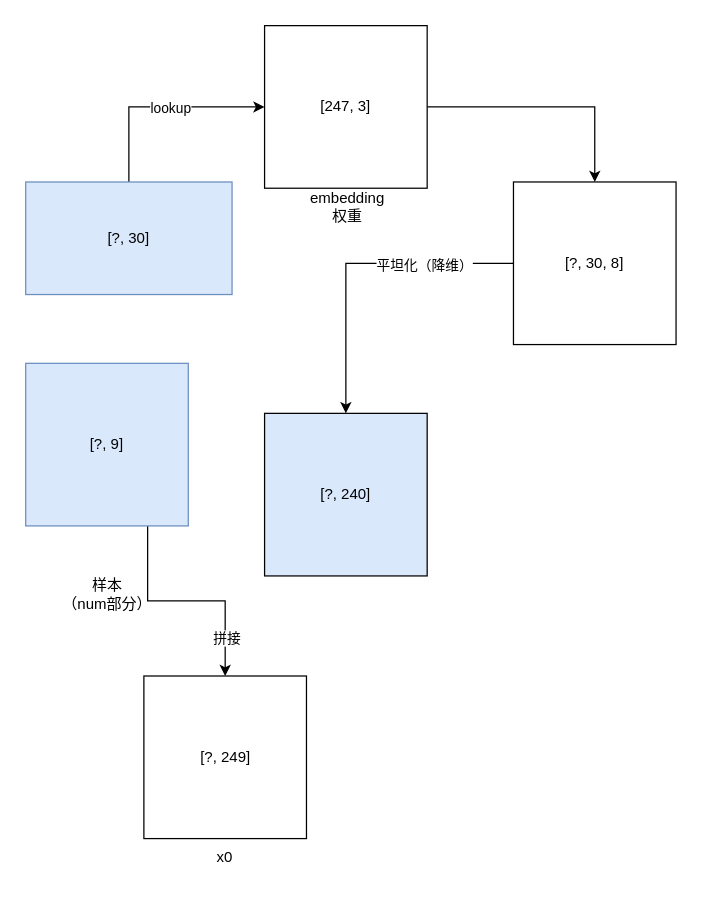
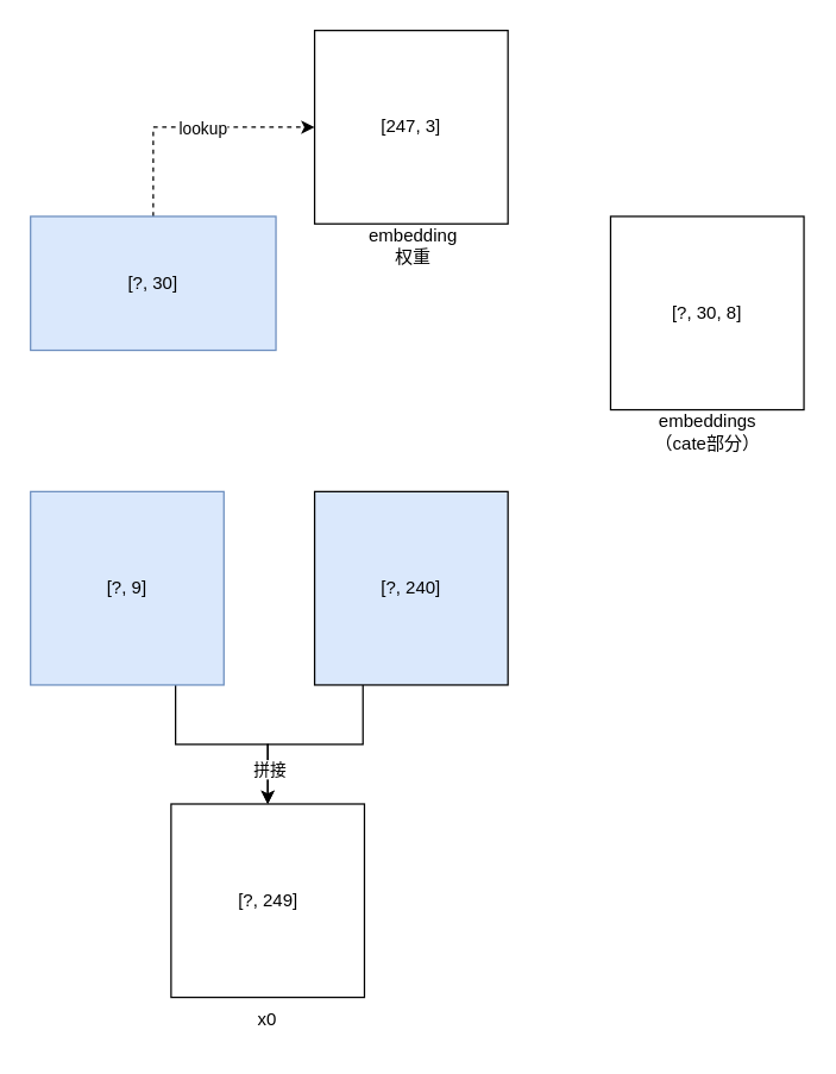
  <mxCell id="0" />
  <mxCell id="1" parent="0" />
- <mxCell id="2" style="edgeStyle=orthogonalEdgeStyle;rounded=0;orthogonalLoop=1;jettySize=auto;html=1;entryX=0.5;entryY=0;entryDx=0;entryDy=0;" edge="1" parent="1" source="3" target="10"><mxGeometry relative="1" as="geometry" /></mxCell>
  <mxCell id="3" value="[247, 3]" style="whiteSpace=wrap;html=1;aspect=fixed;" vertex="1" parent="1"><mxGeometry x="211" y="20" width="130" height="130" as="geometry" /></mxCell>
  <mxCell id="4" value="embedding&lt;div&gt;权重&lt;/div&gt;" style="text;html=1;align=center;verticalAlign=middle;whiteSpace=wrap;rounded=0;" vertex="1" parent="1"><mxGeometry x="234.5" y="150" width="85" height="30" as="geometry" /></mxCell>
- <mxCell id="5" style="edgeStyle=orthogonalEdgeStyle;rounded=0;orthogonalLoop=1;jettySize=auto;html=1;exitX=0.5;exitY=0;exitDx=0;exitDy=0;" edge="1" parent="1" source="7" target="3"><mxGeometry relative="1" as="geometry" /></mxCell>
+ <mxCell id="5" style="edgeStyle=orthogonalEdgeStyle;rounded=0;orthogonalLoop=1;jettySize=auto;html=1;exitX=0.5;exitY=0;exitDx=0;exitDy=0;dashed=1;" edge="1" parent="1" source="7" target="3"><mxGeometry relative="1" as="geometry" /></mxCell>
  <mxCell id="6" value="lookup" style="edgeLabel;html=1;align=center;verticalAlign=middle;resizable=0;points=[];" vertex="1" connectable="0" parent="5"><mxGeometry x="0.102" relative="1" as="geometry"><mxPoint as="offset" /></mxGeometry></mxCell>
  <mxCell id="7" value="[?, 30]" style="whiteSpace=wrap;html=1;aspect=fixed;fillColor=#dae8fc;strokeColor=#6c8ebf;" vertex="1" parent="1"><mxGeometry x="20" y="145" width="165" height="90" as="geometry" /></mxCell>
- <mxCell id="8" style="edgeStyle=orthogonalEdgeStyle;rounded=0;orthogonalLoop=1;jettySize=auto;html=1;" edge="1" parent="1" source="10" target="13"><mxGeometry relative="1" as="geometry" /></mxCell>
- <mxCell id="9" value="平坦化（降维）" style="edgeLabel;html=1;align=center;verticalAlign=middle;resizable=0;points=[];" vertex="1" connectable="0" parent="8"><mxGeometry x="-0.268" y="1" relative="1" as="geometry"><mxPoint x="21" as="offset" /></mxGeometry></mxCell>
  <mxCell id="10" value="[?, 30, 8]" style="whiteSpace=wrap;html=1;aspect=fixed;" vertex="1" parent="1"><mxGeometry x="410" y="145" width="130" height="130" as="geometry" /></mxCell>
+ <mxCell id="11" value="embeddings&lt;div&gt;（cate部分）&lt;/div&gt;" style="text;html=1;align=center;verticalAlign=middle;whiteSpace=wrap;rounded=0;" vertex="1" parent="1"><mxGeometry x="432.5" y="275" width="85" height="30" as="geometry" /></mxCell>
+ <mxCell id="12" style="edgeStyle=orthogonalEdgeStyle;rounded=0;orthogonalLoop=1;jettySize=auto;html=1;exitX=0.25;exitY=1;exitDx=0;exitDy=0;entryX=0.5;entryY=0;entryDx=0;entryDy=0;" edge="1" parent="1" source="13" target="18"><mxGeometry relative="1" as="geometry" /></mxCell>
  <mxCell id="13" value="[?, 240]" style="whiteSpace=wrap;html=1;aspect=fixed;fillColor=#dae8fc;" vertex="1" parent="1"><mxGeometry x="211" y="330" width="130" height="130" as="geometry" /></mxCell>
- <mxCell id="14" value="样本&lt;div&gt;（num部分）&lt;/div&gt;" style="text;html=1;align=center;verticalAlign=middle;whiteSpace=wrap;rounded=0;" vertex="1" parent="1"><mxGeometry x="42.5" y="460" width="85" height="30" as="geometry" /></mxCell>
  <mxCell id="15" style="edgeStyle=orthogonalEdgeStyle;rounded=0;orthogonalLoop=1;jettySize=auto;html=1;exitX=0.75;exitY=1;exitDx=0;exitDy=0;" edge="1" parent="1" source="17" target="18"><mxGeometry relative="1" as="geometry" /></mxCell>
  <mxCell id="16" value="拼接" style="edgeLabel;html=1;align=center;verticalAlign=middle;resizable=0;points=[];" vertex="1" connectable="0" parent="15"><mxGeometry x="0.662" y="1" relative="1" as="geometry"><mxPoint as="offset" /></mxGeometry></mxCell>
- <mxCell id="17" value="[?, 9]" style="whiteSpace=wrap;html=1;aspect=fixed;fillColor=#dae8fc;strokeColor=#6c8ebf;" vertex="1" parent="1"><mxGeometry x="20" y="290" width="130" height="130" as="geometry" /></mxCell>
+ <mxCell id="17" value="[?, 9]" style="whiteSpace=wrap;html=1;aspect=fixed;fillColor=#dae8fc;strokeColor=#6c8ebf;" vertex="1" parent="1"><mxGeometry x="20" y="330" width="130" height="130" as="geometry" /></mxCell>
  <mxCell id="18" value="[?, 249]" style="whiteSpace=wrap;html=1;aspect=fixed;" vertex="1" parent="1"><mxGeometry x="114.5" y="540" width="130" height="130" as="geometry" /></mxCell>
  <mxCell id="19" value="x0" style="text;html=1;align=center;verticalAlign=middle;whiteSpace=wrap;rounded=0;" vertex="1" parent="1"><mxGeometry x="137" y="670" width="85" height="30" as="geometry" /></mxCell>
